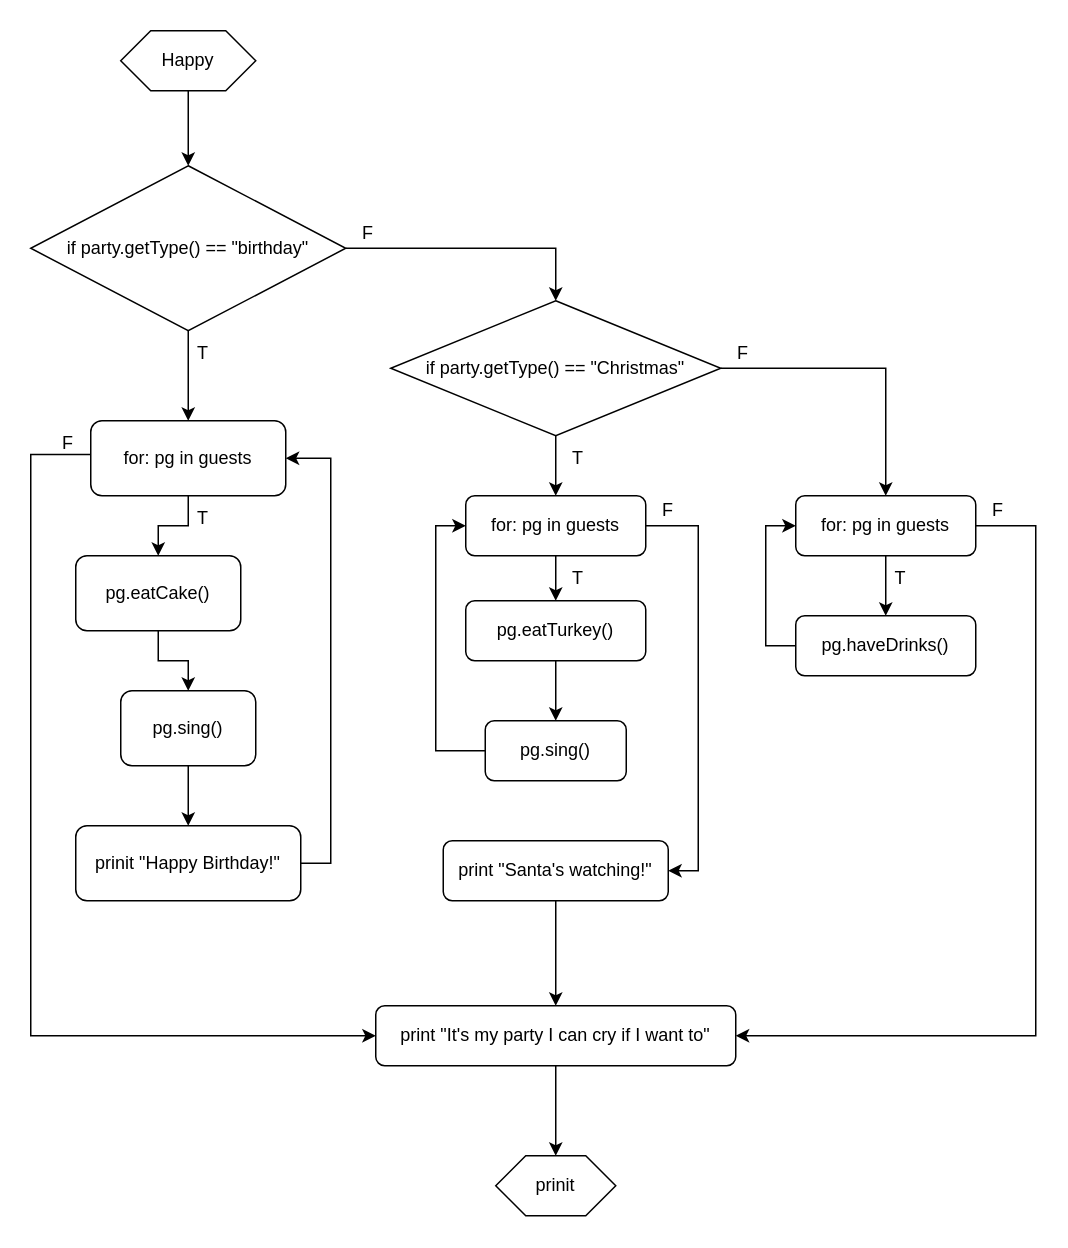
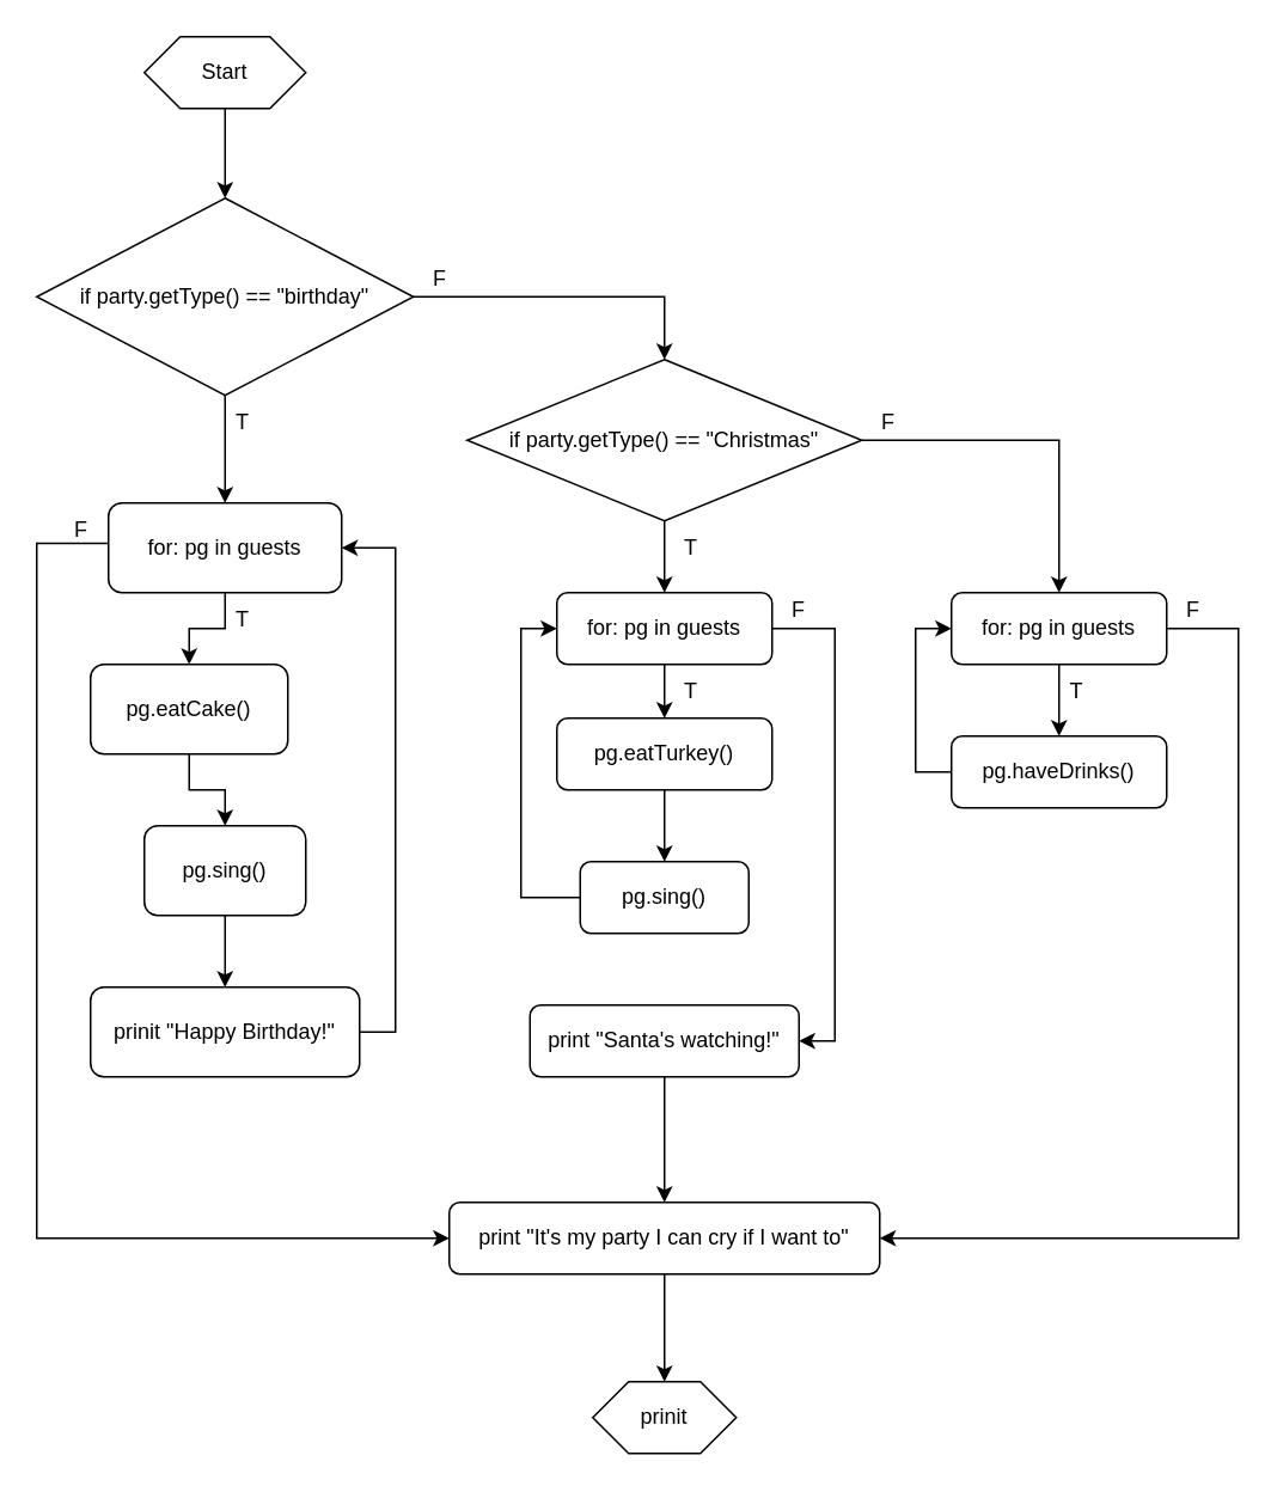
  <mxCell id="0" />
  <mxCell id="1" parent="0" />
  <mxCell id="2" style="edgeStyle=orthogonalEdgeStyle;rounded=0;orthogonalLoop=1;jettySize=auto;html=1;exitX=0.5;exitY=1;exitDx=0;exitDy=0;entryX=0.5;entryY=0;entryDx=0;entryDy=0;" edge="1" parent="1" source="3" target="6"><mxGeometry relative="1" as="geometry" /></mxCell>
- <mxCell id="3" value="Happy" style="shape=hexagon;perimeter=hexagonPerimeter2;whiteSpace=wrap;html=1;fixedSize=1;" vertex="1" parent="1"><mxGeometry x="80" y="20" width="90" height="40" as="geometry" /></mxCell>
+ <mxCell id="3" value="Start" style="shape=hexagon;perimeter=hexagonPerimeter2;whiteSpace=wrap;html=1;fixedSize=1;" vertex="1" parent="1"><mxGeometry x="80" y="20" width="90" height="40" as="geometry" /></mxCell>
  <mxCell id="4" style="edgeStyle=orthogonalEdgeStyle;rounded=0;orthogonalLoop=1;jettySize=auto;html=1;exitX=0.5;exitY=1;exitDx=0;exitDy=0;entryX=0.5;entryY=0;entryDx=0;entryDy=0;" edge="1" parent="1" source="6" target="8"><mxGeometry relative="1" as="geometry" /></mxCell>
  <mxCell id="5" style="edgeStyle=orthogonalEdgeStyle;rounded=0;orthogonalLoop=1;jettySize=auto;html=1;exitX=1;exitY=0.5;exitDx=0;exitDy=0;entryX=0.5;entryY=0;entryDx=0;entryDy=0;" edge="1" parent="1" source="6" target="18"><mxGeometry relative="1" as="geometry" /></mxCell>
  <mxCell id="6" value="if party.getType() == &quot;birthday&quot;" style="rhombus;whiteSpace=wrap;html=1;" vertex="1" parent="1"><mxGeometry x="20" y="110" width="210" height="110" as="geometry" /></mxCell>
  <mxCell id="7" style="edgeStyle=orthogonalEdgeStyle;rounded=0;orthogonalLoop=1;jettySize=auto;html=1;exitX=0.5;exitY=1;exitDx=0;exitDy=0;" edge="1" parent="1" source="8" target="10"><mxGeometry relative="1" as="geometry" /></mxCell>
  <mxCell id="8" value="for: pg in guests" style="rounded=1;whiteSpace=wrap;html=1;" vertex="1" parent="1"><mxGeometry x="60" y="280" width="130" height="50" as="geometry" /></mxCell>
  <mxCell id="9" style="edgeStyle=orthogonalEdgeStyle;rounded=0;orthogonalLoop=1;jettySize=auto;html=1;exitX=0.5;exitY=1;exitDx=0;exitDy=0;entryX=0.5;entryY=0;entryDx=0;entryDy=0;" edge="1" parent="1" source="10" target="12"><mxGeometry relative="1" as="geometry" /></mxCell>
  <mxCell id="10" value="pg.eatCake()" style="rounded=1;whiteSpace=wrap;html=1;" vertex="1" parent="1"><mxGeometry x="50" y="370" width="110" height="50" as="geometry" /></mxCell>
  <mxCell id="11" style="edgeStyle=orthogonalEdgeStyle;rounded=0;orthogonalLoop=1;jettySize=auto;html=1;exitX=0.5;exitY=1;exitDx=0;exitDy=0;entryX=0.5;entryY=0;entryDx=0;entryDy=0;" edge="1" parent="1" source="12" target="14"><mxGeometry relative="1" as="geometry" /></mxCell>
  <mxCell id="12" value="pg.sing()" style="rounded=1;whiteSpace=wrap;html=1;" vertex="1" parent="1"><mxGeometry x="80" y="460" width="90" height="50" as="geometry" /></mxCell>
  <mxCell id="13" style="edgeStyle=orthogonalEdgeStyle;rounded=0;orthogonalLoop=1;jettySize=auto;html=1;exitX=1;exitY=0.5;exitDx=0;exitDy=0;entryX=1;entryY=0.5;entryDx=0;entryDy=0;" edge="1" parent="1" source="14" target="8"><mxGeometry relative="1" as="geometry" /></mxCell>
  <mxCell id="14" value="prinit &quot;Happy Birthday!&quot;" style="rounded=1;whiteSpace=wrap;html=1;" vertex="1" parent="1"><mxGeometry x="50" y="550" width="150" height="50" as="geometry" /></mxCell>
  <mxCell id="15" value="T" style="text;strokeColor=none;align=center;fillColor=none;html=1;verticalAlign=middle;whiteSpace=wrap;rounded=0;" vertex="1" parent="1"><mxGeometry x="120" y="220" width="30" height="30" as="geometry" /></mxCell>
  <mxCell id="16" style="edgeStyle=orthogonalEdgeStyle;rounded=0;orthogonalLoop=1;jettySize=auto;html=1;exitX=0.5;exitY=1;exitDx=0;exitDy=0;" edge="1" parent="1" source="18" target="22"><mxGeometry relative="1" as="geometry" /></mxCell>
  <mxCell id="17" style="edgeStyle=orthogonalEdgeStyle;rounded=0;orthogonalLoop=1;jettySize=auto;html=1;exitX=1;exitY=0.5;exitDx=0;exitDy=0;entryX=0.5;entryY=0;entryDx=0;entryDy=0;" edge="1" parent="1" source="18" target="38"><mxGeometry relative="1" as="geometry" /></mxCell>
  <mxCell id="18" value="if party.getType() == &quot;Christmas&quot;" style="rhombus;whiteSpace=wrap;html=1;" vertex="1" parent="1"><mxGeometry x="260" y="200" width="220" height="90" as="geometry" /></mxCell>
  <mxCell id="19" value="F" style="text;strokeColor=none;align=center;fillColor=none;html=1;verticalAlign=middle;whiteSpace=wrap;rounded=0;" vertex="1" parent="1"><mxGeometry x="230" y="140" width="30" height="30" as="geometry" /></mxCell>
  <mxCell id="20" style="edgeStyle=orthogonalEdgeStyle;rounded=0;orthogonalLoop=1;jettySize=auto;html=1;exitX=0.5;exitY=1;exitDx=0;exitDy=0;" edge="1" parent="1" source="22" target="24"><mxGeometry relative="1" as="geometry" /></mxCell>
  <mxCell id="21" style="edgeStyle=orthogonalEdgeStyle;rounded=0;orthogonalLoop=1;jettySize=auto;html=1;exitX=1;exitY=0.5;exitDx=0;exitDy=0;entryX=1;entryY=0.5;entryDx=0;entryDy=0;" edge="1" parent="1" source="22" target="28"><mxGeometry relative="1" as="geometry" /></mxCell>
  <mxCell id="22" value="for: pg in guests" style="rounded=1;whiteSpace=wrap;html=1;" vertex="1" parent="1"><mxGeometry x="310" y="330" width="120" height="40" as="geometry" /></mxCell>
  <mxCell id="23" style="edgeStyle=orthogonalEdgeStyle;rounded=0;orthogonalLoop=1;jettySize=auto;html=1;exitX=0.5;exitY=1;exitDx=0;exitDy=0;entryX=0.5;entryY=0;entryDx=0;entryDy=0;" edge="1" parent="1" source="24" target="26"><mxGeometry relative="1" as="geometry" /></mxCell>
  <mxCell id="24" value="pg.eatTurkey()" style="rounded=1;whiteSpace=wrap;html=1;" vertex="1" parent="1"><mxGeometry x="310" y="400" width="120" height="40" as="geometry" /></mxCell>
  <mxCell id="25" style="edgeStyle=orthogonalEdgeStyle;rounded=0;orthogonalLoop=1;jettySize=auto;html=1;exitX=0;exitY=0.5;exitDx=0;exitDy=0;entryX=0;entryY=0.5;entryDx=0;entryDy=0;" edge="1" parent="1" source="26" target="22"><mxGeometry relative="1" as="geometry" /></mxCell>
  <mxCell id="26" value="pg.sing()" style="rounded=1;whiteSpace=wrap;html=1;" vertex="1" parent="1"><mxGeometry x="323" y="480" width="94" height="40" as="geometry" /></mxCell>
  <mxCell id="27" style="edgeStyle=orthogonalEdgeStyle;rounded=0;orthogonalLoop=1;jettySize=auto;html=1;exitX=0.5;exitY=1;exitDx=0;exitDy=0;" edge="1" parent="1" source="28" target="44"><mxGeometry relative="1" as="geometry" /></mxCell>
  <mxCell id="28" value="print &quot;Santa's watching!&quot;" style="rounded=1;whiteSpace=wrap;html=1;" vertex="1" parent="1"><mxGeometry x="295" y="560" width="150" height="40" as="geometry" /></mxCell>
  <mxCell id="29" value="T" style="text;strokeColor=none;align=center;fillColor=none;html=1;verticalAlign=middle;whiteSpace=wrap;rounded=0;" vertex="1" parent="1"><mxGeometry x="370" y="290" width="30" height="30" as="geometry" /></mxCell>
  <mxCell id="30" value="T" style="text;strokeColor=none;align=center;fillColor=none;html=1;verticalAlign=middle;whiteSpace=wrap;rounded=0;" vertex="1" parent="1"><mxGeometry x="375" y="370" width="20" height="30" as="geometry" /></mxCell>
  <mxCell id="31" value="T" style="text;strokeColor=none;align=center;fillColor=none;html=1;verticalAlign=middle;whiteSpace=wrap;rounded=0;" vertex="1" parent="1"><mxGeometry x="120" y="330" width="30" height="30" as="geometry" /></mxCell>
  <mxCell id="32" value="prinit" style="shape=hexagon;perimeter=hexagonPerimeter2;whiteSpace=wrap;html=1;fixedSize=1;" vertex="1" parent="1"><mxGeometry x="330" y="770" width="80" height="40" as="geometry" /></mxCell>
  <mxCell id="33" style="edgeStyle=orthogonalEdgeStyle;rounded=0;orthogonalLoop=1;jettySize=auto;html=1;exitX=1;exitY=0.75;exitDx=0;exitDy=0;entryX=0;entryY=0.5;entryDx=0;entryDy=0;" edge="1" parent="1" source="34" target="44"><mxGeometry relative="1" as="geometry"><Array as="points"><mxPoint x="20" y="303" /><mxPoint x="20" y="690" /></Array></mxGeometry></mxCell>
  <mxCell id="34" value="F" style="text;strokeColor=none;align=center;fillColor=none;html=1;verticalAlign=middle;whiteSpace=wrap;rounded=0;" vertex="1" parent="1"><mxGeometry x="30" y="280" width="30" height="30" as="geometry" /></mxCell>
  <mxCell id="35" value="F" style="text;strokeColor=none;align=center;fillColor=none;html=1;verticalAlign=middle;whiteSpace=wrap;rounded=0;" vertex="1" parent="1"><mxGeometry x="430" y="330" width="30" height="20" as="geometry" /></mxCell>
  <mxCell id="36" style="edgeStyle=orthogonalEdgeStyle;rounded=0;orthogonalLoop=1;jettySize=auto;html=1;exitX=0.5;exitY=1;exitDx=0;exitDy=0;entryX=0.5;entryY=0;entryDx=0;entryDy=0;" edge="1" parent="1" source="38" target="40"><mxGeometry relative="1" as="geometry" /></mxCell>
  <mxCell id="37" style="edgeStyle=orthogonalEdgeStyle;rounded=0;orthogonalLoop=1;jettySize=auto;html=1;exitX=1;exitY=0.5;exitDx=0;exitDy=0;entryX=1;entryY=0.5;entryDx=0;entryDy=0;" edge="1" parent="1" source="38" target="44"><mxGeometry relative="1" as="geometry"><Array as="points"><mxPoint x="690" y="350" /><mxPoint x="690" y="690" /></Array></mxGeometry></mxCell>
  <mxCell id="38" value="for: pg in guests" style="rounded=1;whiteSpace=wrap;html=1;" vertex="1" parent="1"><mxGeometry x="530" y="330" width="120" height="40" as="geometry" /></mxCell>
  <mxCell id="39" style="edgeStyle=orthogonalEdgeStyle;rounded=0;orthogonalLoop=1;jettySize=auto;html=1;exitX=0;exitY=0.5;exitDx=0;exitDy=0;entryX=0;entryY=0.5;entryDx=0;entryDy=0;" edge="1" parent="1" source="40" target="38"><mxGeometry relative="1" as="geometry" /></mxCell>
  <mxCell id="40" value="pg.haveDrinks()" style="rounded=1;whiteSpace=wrap;html=1;" vertex="1" parent="1"><mxGeometry x="530" y="410" width="120" height="40" as="geometry" /></mxCell>
  <mxCell id="41" value="F" style="text;strokeColor=none;align=center;fillColor=none;html=1;verticalAlign=middle;whiteSpace=wrap;rounded=0;" vertex="1" parent="1"><mxGeometry x="480" y="225" width="30" height="20" as="geometry" /></mxCell>
  <mxCell id="42" value="T" style="text;strokeColor=none;align=center;fillColor=none;html=1;verticalAlign=middle;whiteSpace=wrap;rounded=0;" vertex="1" parent="1"><mxGeometry x="590" y="370" width="20" height="30" as="geometry" /></mxCell>
  <mxCell id="43" style="edgeStyle=orthogonalEdgeStyle;rounded=0;orthogonalLoop=1;jettySize=auto;html=1;exitX=0.5;exitY=1;exitDx=0;exitDy=0;entryX=0.5;entryY=0;entryDx=0;entryDy=0;" edge="1" parent="1" source="44" target="32"><mxGeometry relative="1" as="geometry" /></mxCell>
  <mxCell id="44" value="print &quot;It's my party I can cry if I want to&quot;" style="rounded=1;whiteSpace=wrap;html=1;" vertex="1" parent="1"><mxGeometry x="250" y="670" width="240" height="40" as="geometry" /></mxCell>
  <mxCell id="45" value="F" style="text;strokeColor=none;align=center;fillColor=none;html=1;verticalAlign=middle;whiteSpace=wrap;rounded=0;" vertex="1" parent="1"><mxGeometry x="650" y="325" width="30" height="30" as="geometry" /></mxCell>
